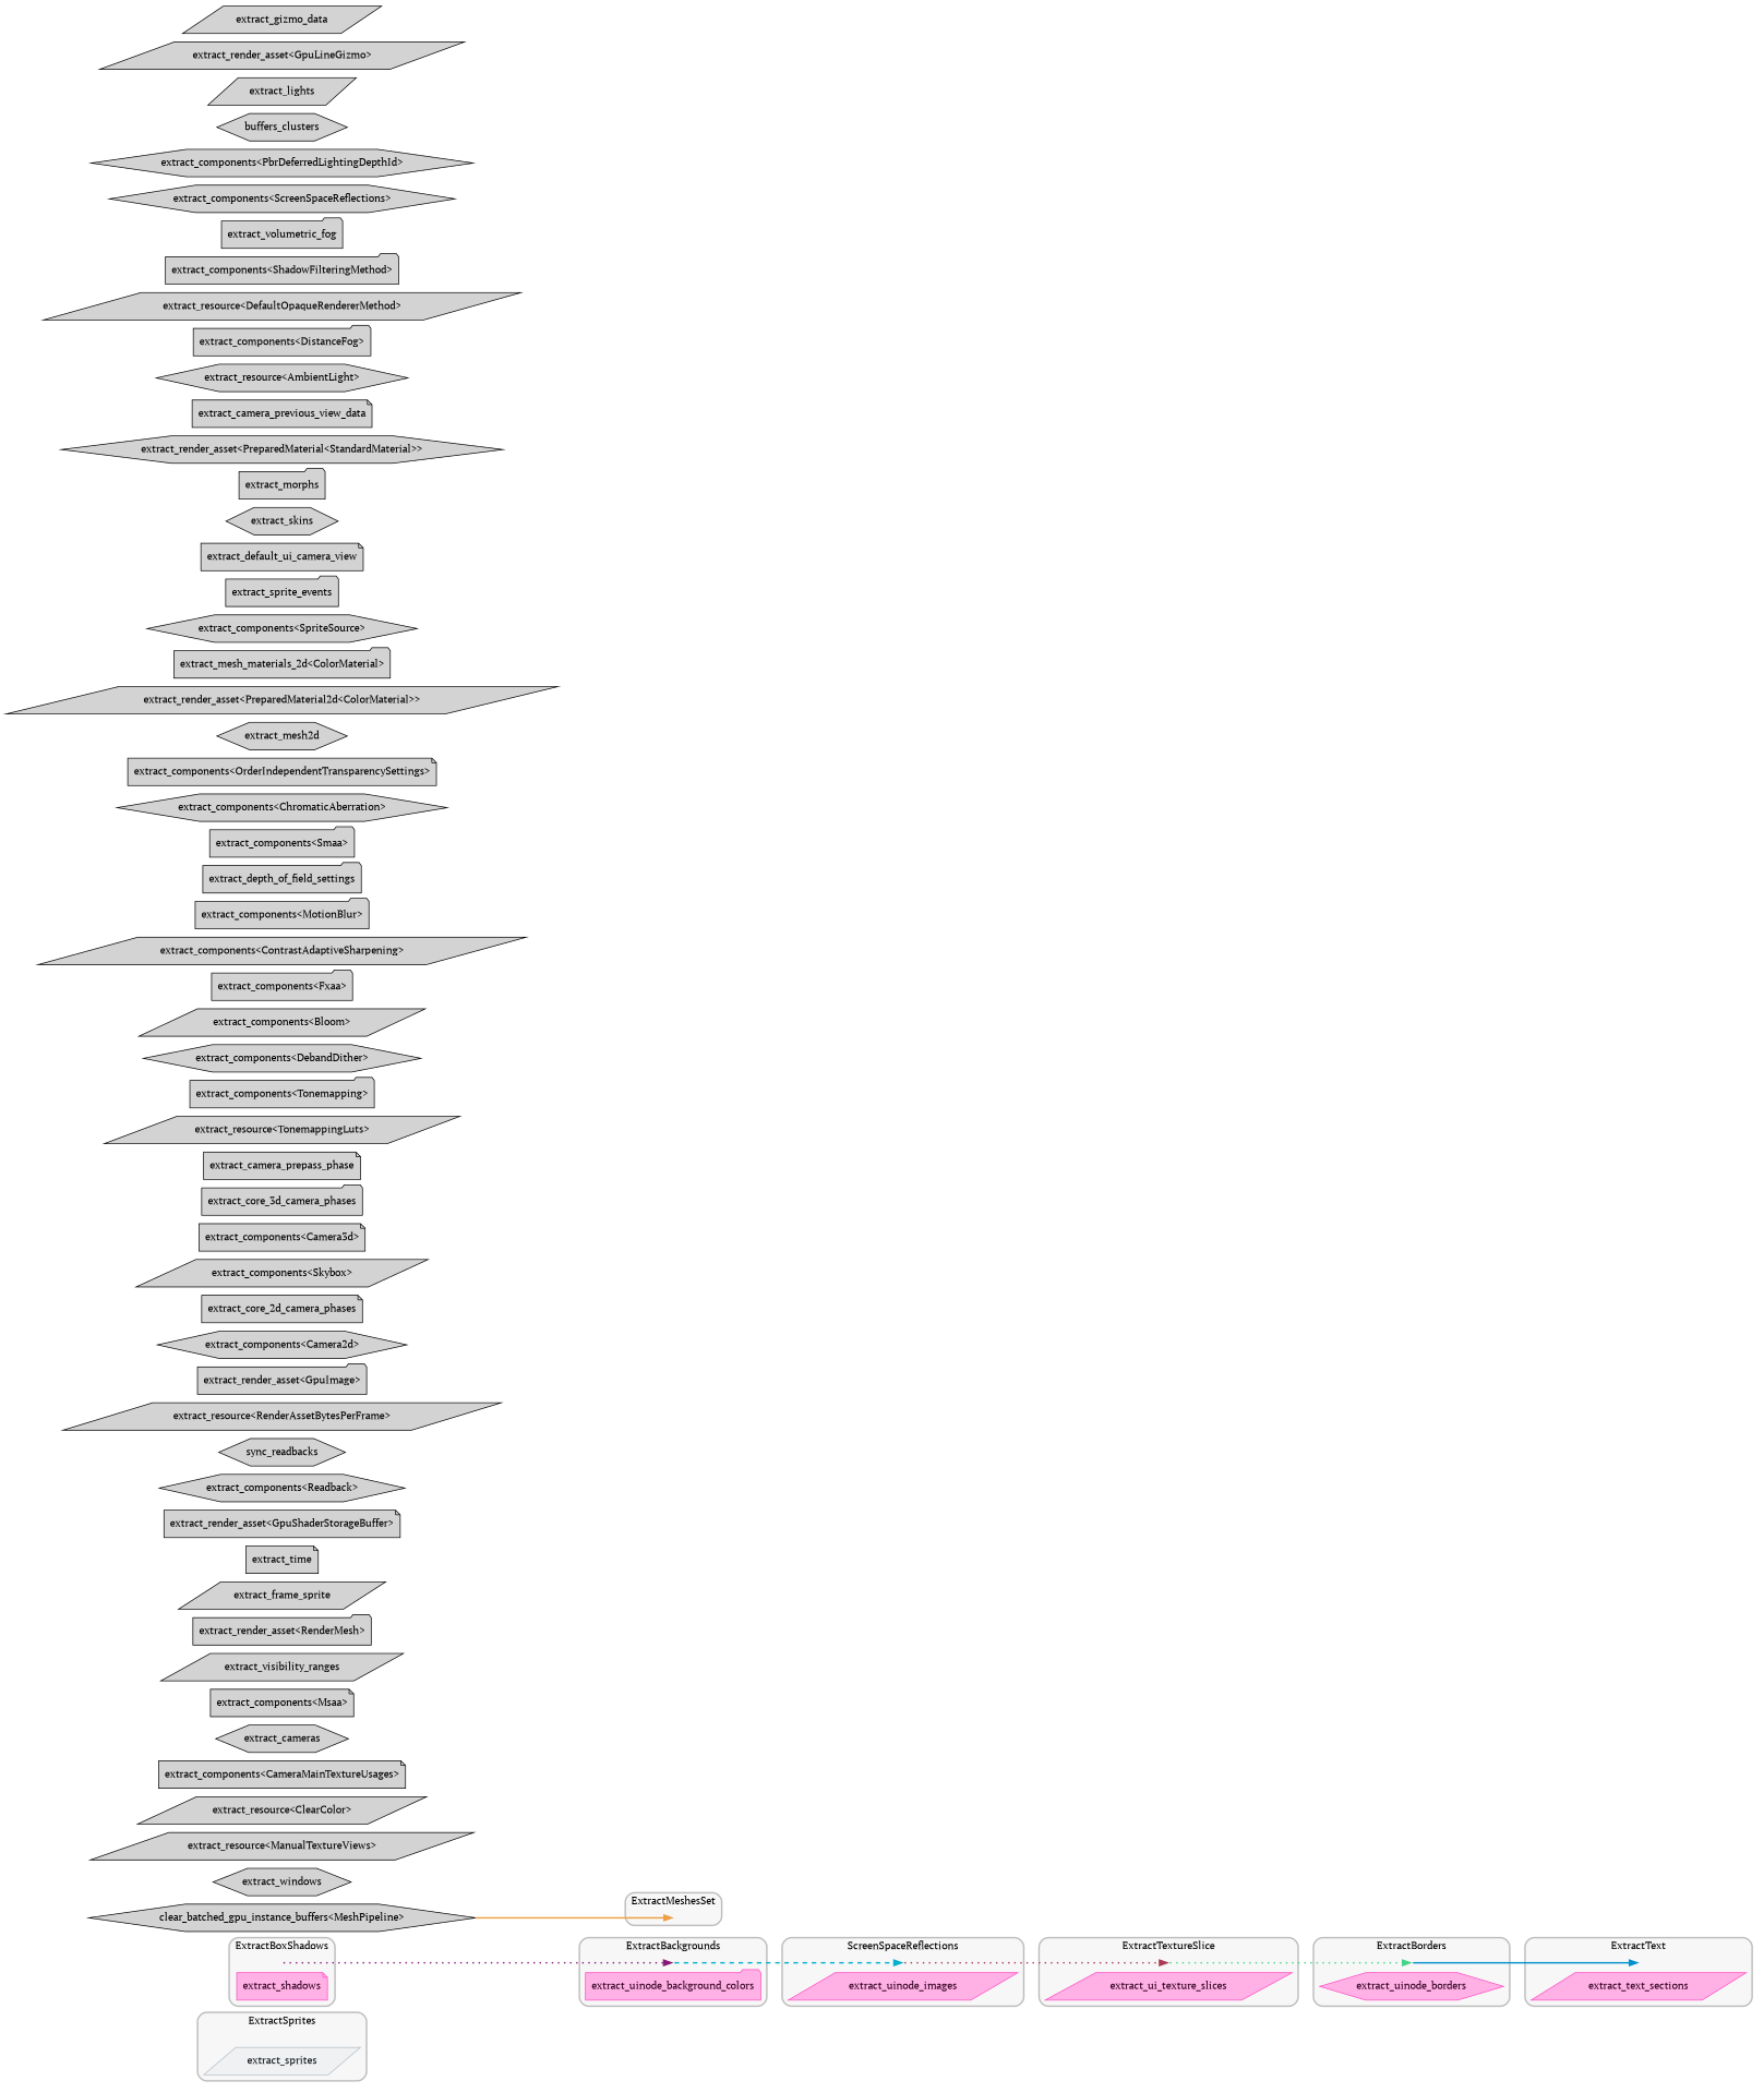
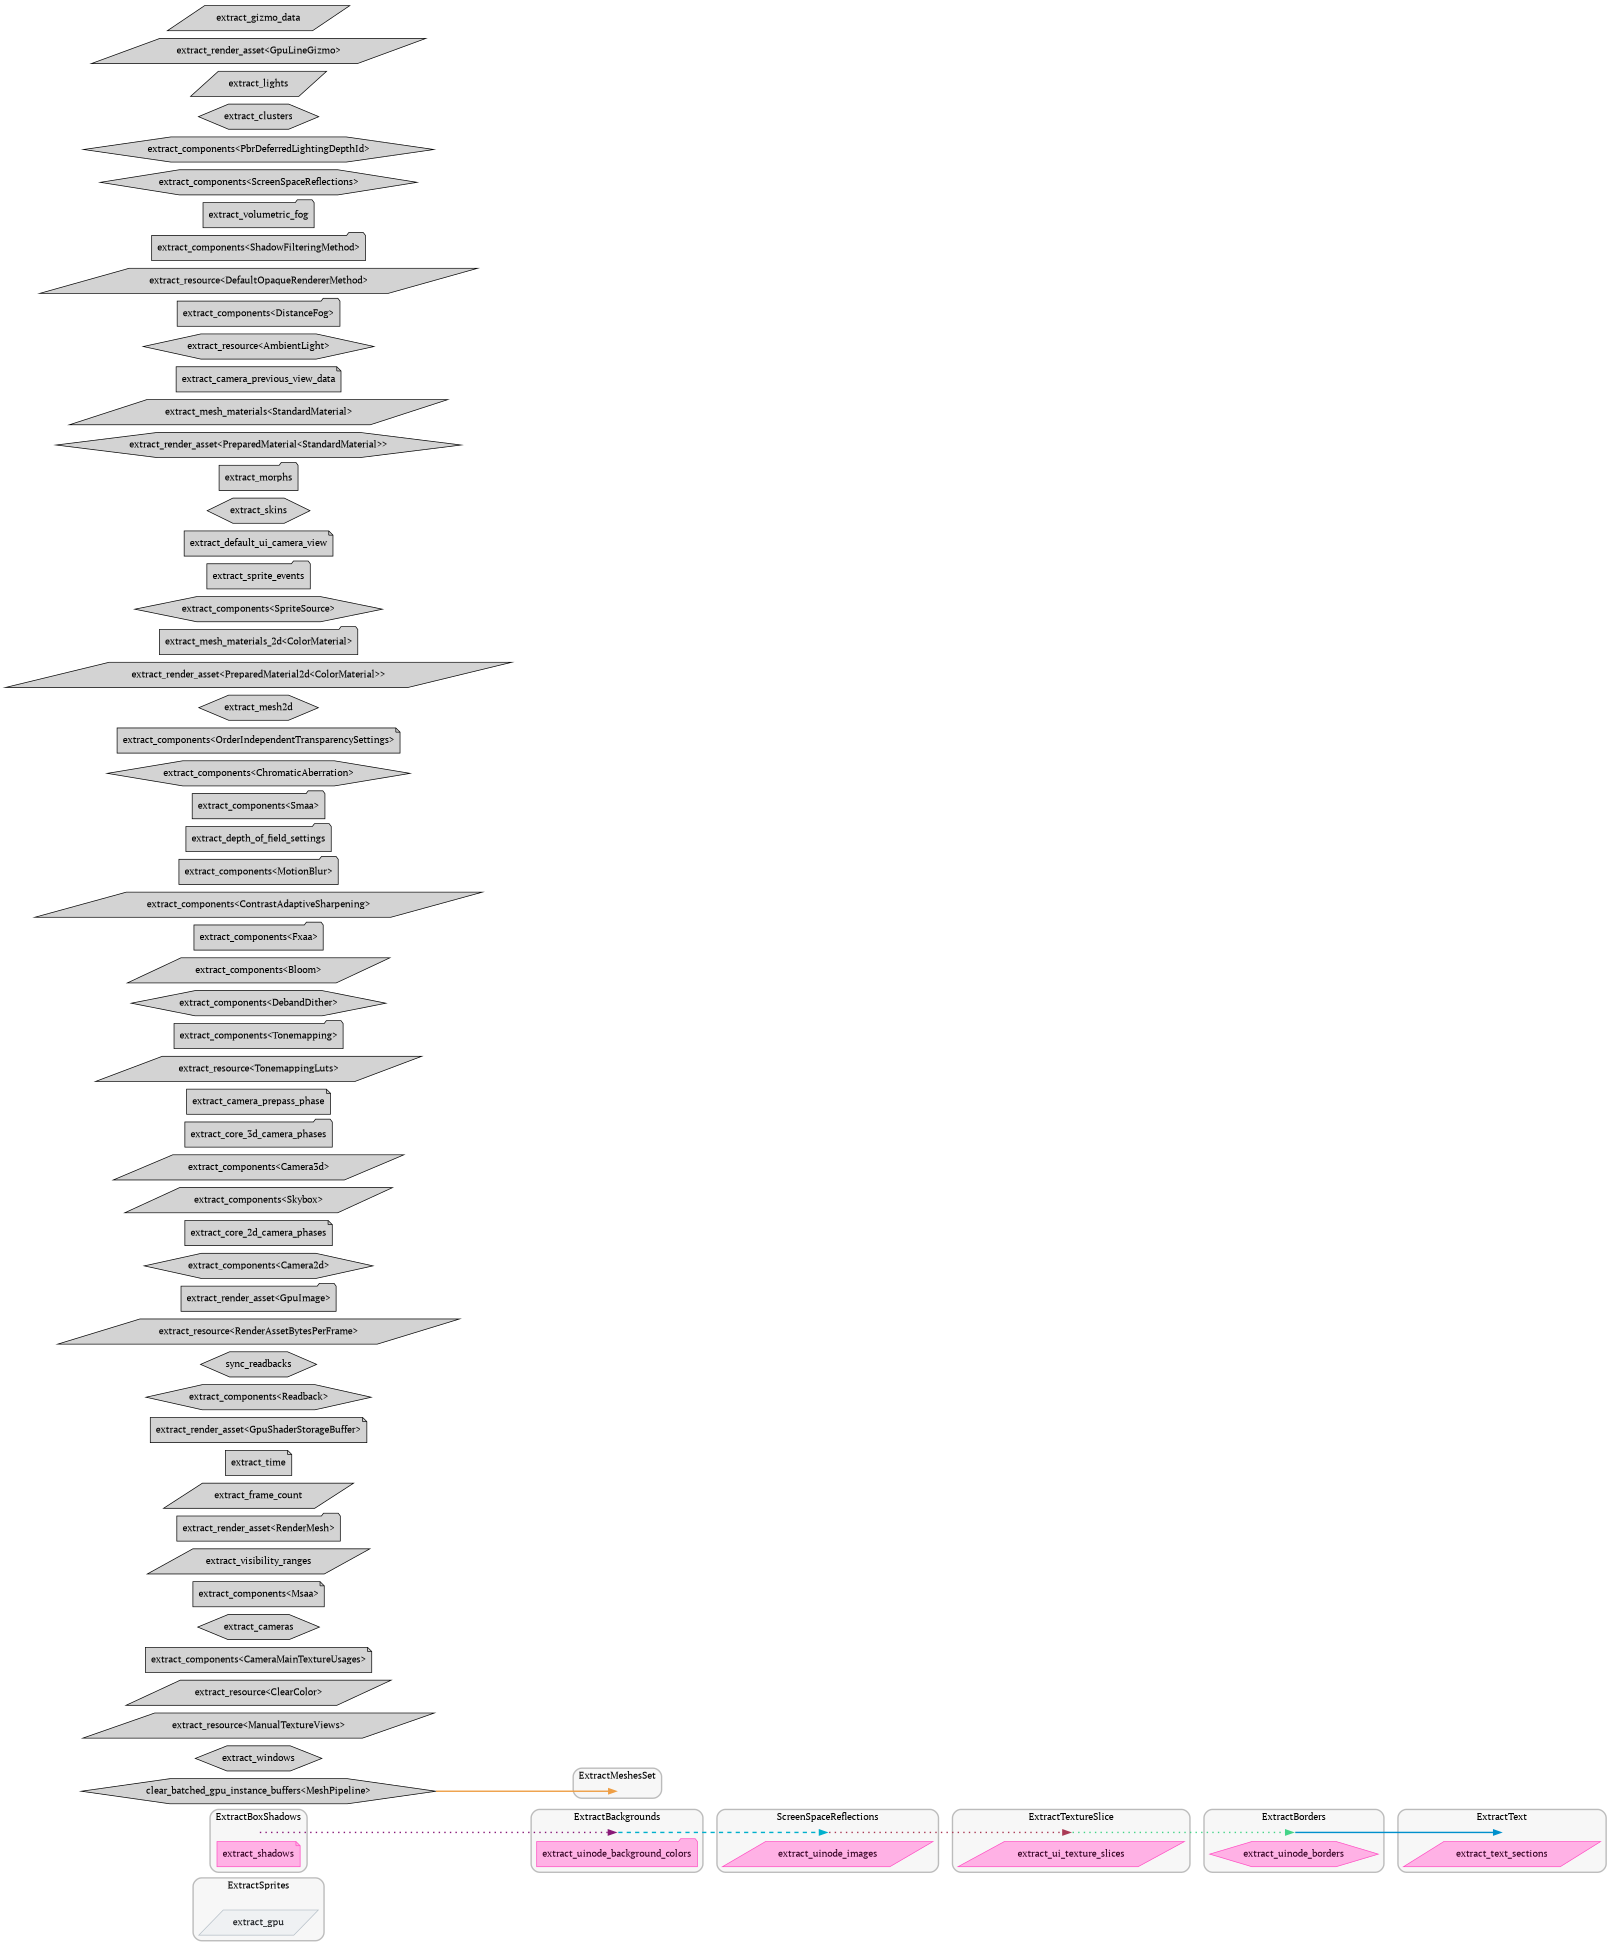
  digraph {
    bgcolor=white
    compound=true
    fontname="PT Serif"
    nodesep=0.15
    rankdir=LR
    splines=spline
    node [fontname="PT Serif" shape=parallelogram style=filled]
    edge [fontname="PT Serif" penwidth=2 style=dotted]
    "set_marker_node_Set(38)" [shape=point style=invis]
-   n2 [color="#b4bec7" fillcolor="#eff1f3" fontcolor="#15191d" label=extract_sprites penwidth=1]
+   n2 [color="#b4bec7" fillcolor="#eff1f3" fontcolor="#15191d" label=extract_gpu penwidth=1]
    "set_marker_node_Set(41)" [shape=point style=invis]
    n4 [color="#ff4bc2" fillcolor="#ffb1e5" fontcolor="#320021" label=extract_shadows penwidth=1 shape=note]
    "set_marker_node_Set(42)" [shape=point style=invis]
    n6 [color="#ff4bc2" fillcolor="#ffb1e5" fontcolor="#320021" label=extract_uinode_background_colors penwidth=1 shape=folder]
    "set_marker_node_Set(43)" [shape=point style=invis]
    n8 [color="#ff4bc2" fillcolor="#ffb1e5" fontcolor="#320021" label=extract_uinode_images penwidth=1]
    "set_marker_node_Set(44)" [shape=point style=invis]
    n10 [color="#ff4bc2" fillcolor="#ffb1e5" fontcolor="#320021" label=extract_ui_texture_slices penwidth=1]
    "set_marker_node_Set(45)" [shape=point style=invis]
    n12 [color="#ff4bc2" fillcolor="#ffb1e5" fontcolor="#320021" label=extract_uinode_borders penwidth=1 shape=hexagon]
    "set_marker_node_Set(46)" [shape=point style=invis]
    n14 [color="#ff4bc2" fillcolor="#ffb1e5" fontcolor="#320021" label=extract_text_sections penwidth=1]
    "set_marker_node_Set(57)" [shape=point style=invis]
    n16 [label=extract_windows shape=hexagon]
    n17 [label="extract_resource<ManualTextureViews>"]
    n18 [label="extract_resource<ClearColor>"]
    n19 [label="extract_components<CameraMainTextureUsages>" shape=note]
    n20 [label=extract_cameras shape=hexagon]
    n21 [label="extract_components<Msaa>" shape=note]
    n22 [label=extract_visibility_ranges]
    n23 [label="extract_render_asset<RenderMesh>" shape=folder]
-   n24 [label=extract_frame_sprite]
+   n24 [label=extract_frame_count]
    n25 [label=extract_time shape=note]
    n26 [label="extract_render_asset<GpuShaderStorageBuffer>" shape=note]
    n27 [label="extract_components<Readback>" shape=hexagon]
    n28 [label=sync_readbacks shape=hexagon]
    n29 [label="extract_resource<RenderAssetBytesPerFrame>"]
    n30 [label="extract_render_asset<GpuImage>" shape=folder]
    n31 [label="extract_components<Camera2d>" shape=hexagon]
    n32 [label=extract_core_2d_camera_phases shape=note]
    n33 [label="extract_components<Skybox>"]
-   n34 [label="extract_components<Camera3d>" shape=note]
+   n34 [label="extract_components<Camera3d>"]
    n35 [label=extract_core_3d_camera_phases shape=folder]
    n36 [label=extract_camera_prepass_phase shape=note]
    n37 [label="extract_resource<TonemappingLuts>"]
    n38 [label="extract_components<Tonemapping>" shape=folder]
    n39 [label="extract_components<DebandDither>" shape=hexagon]
    n40 [label="extract_components<Bloom>"]
    n41 [label="extract_components<Fxaa>" shape=folder]
    n42 [label="extract_components<ContrastAdaptiveSharpening>"]
    n43 [label="extract_components<MotionBlur>" shape=folder]
    n44 [label=extract_depth_of_field_settings shape=folder]
    n45 [label="extract_components<Smaa>" shape=folder]
    n46 [label="extract_components<ChromaticAberration>" shape=hexagon]
    n47 [label="extract_components<OrderIndependentTransparencySettings>" shape=note]
    n48 [label=extract_mesh2d shape=hexagon]
    n49 [label="extract_render_asset<PreparedMaterial2d<ColorMaterial>>"]
    n50 [label="extract_mesh_materials_2d<ColorMaterial>" shape=folder]
    n51 [label="extract_components<SpriteSource>" shape=hexagon]
    n52 [label=extract_sprite_events shape=folder]
    n53 [label=extract_default_ui_camera_view shape=note]
    n54 [label=extract_skins shape=hexagon]
    n55 [label=extract_morphs shape=folder]
    n56 [label="clear_batched_gpu_instance_buffers<MeshPipeline>" shape=hexagon]
    n57 [label="extract_render_asset<PreparedMaterial<StandardMaterial>>" shape=hexagon]
+   n58 [label="extract_mesh_materials<StandardMaterial>"]
    n59 [label=extract_camera_previous_view_data shape=note]
    n60 [label="extract_resource<AmbientLight>" shape=hexagon]
    n61 [label="extract_components<DistanceFog>" shape=folder]
    n62 [label="extract_resource<DefaultOpaqueRendererMethod>"]
    n63 [label="extract_components<ShadowFilteringMethod>" shape=folder]
    n64 [label=extract_volumetric_fog shape=folder]
    n65 [label="extract_components<ScreenSpaceReflections>" shape=hexagon]
    n66 [label="extract_components<PbrDeferredLightingDepthId>" shape=hexagon]
-   n67 [label=buffers_clusters shape=hexagon]
+   n67 [label=extract_clusters shape=hexagon]
    n68 [label=extract_lights]
    n69 [label="extract_render_asset<GpuLineGizmo>"]
    n70 [label=extract_gizmo_data]
    subgraph cluster_1 {
      color="#00000040"
      fillcolor="#00000008"
      fontcolor="#000000"
      label=ExtractSprites
      penwidth=2
      style="rounded,filled"
      "set_marker_node_Set(38)"
      n2
    }
    subgraph cluster_2 {
      color="#00000040"
      fillcolor="#00000008"
      fontcolor="#000000"
      label=ExtractBoxShadows
      penwidth=2
      style="rounded,filled"
      "set_marker_node_Set(41)"
      n4
    }
    subgraph cluster_3 {
      color="#00000040"
      fillcolor="#00000008"
      fontcolor="#000000"
      label=ExtractBackgrounds
      penwidth=2
      style="rounded,filled"
      "set_marker_node_Set(42)"
      n6
    }
    subgraph cluster_4 {
      color="#00000040"
      fillcolor="#00000008"
      fontcolor="#000000"
      label=ScreenSpaceReflections
      penwidth=2
      style="rounded,filled"
      "set_marker_node_Set(43)"
      n8
    }
    subgraph cluster_5 {
      color="#00000040"
      fillcolor="#00000008"
      fontcolor="#000000"
      label=ExtractTextureSlice
      penwidth=2
      style="rounded,filled"
      "set_marker_node_Set(44)"
      n10
    }
    subgraph cluster_6 {
      color="#00000040"
      fillcolor="#00000008"
      fontcolor="#000000"
      label=ExtractBorders
      penwidth=2
      style="rounded,filled"
      "set_marker_node_Set(45)"
      n12
    }
    subgraph cluster_7 {
      color="#00000040"
      fillcolor="#00000008"
      fontcolor="#000000"
      label=ExtractText
      penwidth=2
      style="rounded,filled"
      "set_marker_node_Set(46)"
      n14
    }
    subgraph cluster_8 {
      color="#00000040"
      fillcolor="#00000008"
      fontcolor="#000000"
      label=ExtractMeshesSet
      penwidth=2
      style="rounded,filled"
      "set_marker_node_Set(57)"
    }
    "set_marker_node_Set(41)" -> "set_marker_node_Set(42)" [color="#881877"]
    "set_marker_node_Set(42)" -> "set_marker_node_Set(43)" [color="#00b0cc" style=dashed]
    "set_marker_node_Set(43)" -> "set_marker_node_Set(44)" [color="#aa3a55"]
    "set_marker_node_Set(44)" -> "set_marker_node_Set(45)" [color="#44d488"]
    "set_marker_node_Set(45)" -> "set_marker_node_Set(46)" [color="#0090cc" style=bold]
    n56 -> "set_marker_node_Set(57)" [color="#ee9e44" style=bold]
  }
